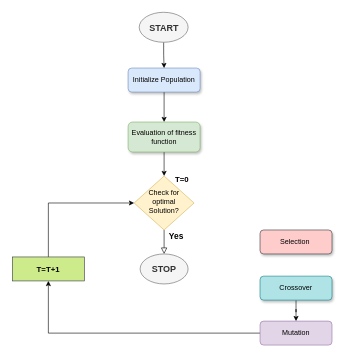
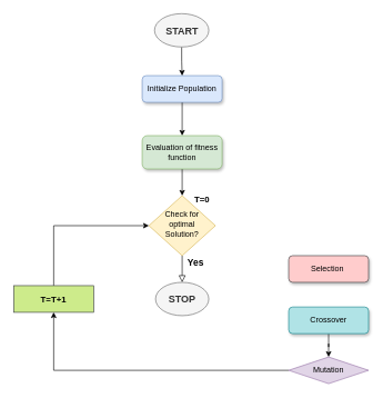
  <mxCell id="0" />
  <mxCell id="1" parent="0" />
  <mxCell id="2" value="" style="edgeStyle=orthogonalEdgeStyle;rounded=0;orthogonalLoop=1;jettySize=auto;html=1;" parent="1" source="3" target="8" edge="1"><mxGeometry relative="1" as="geometry" /></mxCell>
  <mxCell id="3" value="Initialize Population" style="rounded=1;whiteSpace=wrap;html=1;fontSize=12;glass=0;strokeWidth=1;shadow=1;fillColor=#dae8fc;strokeColor=#6c8ebf;" parent="1" vertex="1"><mxGeometry x="213" y="113" width="120" height="40" as="geometry" /></mxCell>
  <mxCell id="4" value="&lt;b&gt;&lt;font style=&quot;font-size: 14px&quot;&gt;Yes&lt;/font&gt;&lt;/b&gt;" style="rounded=0;html=1;jettySize=auto;orthogonalLoop=1;fontSize=11;endArrow=block;endFill=0;endSize=8;strokeWidth=1;shadow=0;labelBackgroundColor=none;edgeStyle=orthogonalEdgeStyle;" parent="1" source="5" edge="1"><mxGeometry x="-0.5" y="20" relative="1" as="geometry"><mxPoint as="offset" /><mxPoint x="273" y="423" as="targetPoint" /></mxGeometry></mxCell>
  <mxCell id="5" value="Check for optimal Solution?" style="rhombus;whiteSpace=wrap;html=1;shadow=0;fontFamily=Helvetica;fontSize=12;align=center;strokeWidth=1;spacing=6;spacingTop=-4;fillColor=#fff2cc;strokeColor=#d6b656;" parent="1" vertex="1"><mxGeometry x="223" y="293" width="100" height="90" as="geometry" /></mxCell>
  <mxCell id="6" value="Selection&amp;nbsp;" style="rounded=1;whiteSpace=wrap;html=1;fontSize=12;glass=0;strokeWidth=1;shadow=1;fillColor=#ffcccc;strokeColor=#36393d;" parent="1" vertex="1"><mxGeometry x="433" y="383" width="120" height="40" as="geometry" /></mxCell>
  <mxCell id="7" value="" style="edgeStyle=orthogonalEdgeStyle;rounded=0;orthogonalLoop=1;jettySize=auto;html=1;" parent="1" source="8" target="5" edge="1"><mxGeometry relative="1" as="geometry" /></mxCell>
  <mxCell id="8" value="Evaluation of fitness function" style="rounded=1;whiteSpace=wrap;html=1;shadow=1;fillColor=#d5e8d4;strokeColor=#82b366;" parent="1" vertex="1"><mxGeometry x="213" y="203" width="120" height="50" as="geometry" /></mxCell>
  <mxCell id="9" value="" style="edgeStyle=orthogonalEdgeStyle;rounded=0;orthogonalLoop=1;jettySize=auto;html=1;fontSize=14;" parent="1" source="10" target="12" edge="1"><mxGeometry relative="1" as="geometry" /></mxCell>
  <mxCell id="10" value="Crossover" style="rounded=1;whiteSpace=wrap;html=1;shadow=1;fillColor=#b0e3e6;strokeColor=#0e8088;" parent="1" vertex="1"><mxGeometry x="433" y="460" width="120" height="40" as="geometry" /></mxCell>
  <mxCell id="11" value="" style="edgeStyle=orthogonalEdgeStyle;rounded=0;orthogonalLoop=1;jettySize=auto;html=1;" parent="1" source="12" target="15" edge="1"><mxGeometry relative="1" as="geometry"><mxPoint x="103" y="443" as="targetPoint" /></mxGeometry></mxCell>
- <mxCell id="12" value="Mutation" style="rounded=1;whiteSpace=wrap;html=1;fillColor=#e1d5e7;strokeColor=#9673a6;" parent="1" vertex="1"><mxGeometry x="433" y="535" width="120" height="40" as="geometry" /></mxCell>
+ <mxCell id="12" value="Mutation" style="rhombus;whiteSpace=wrap;html=1;fillColor=#e1d5e7;strokeColor=#9673a6;" parent="1" vertex="1"><mxGeometry x="433" y="535" width="120" height="40" as="geometry" /></mxCell>
  <mxCell id="13" value="&lt;b&gt;&lt;font style=&quot;font-size: 15px;&quot;&gt;STOP&lt;/font&gt;&lt;/b&gt;" style="ellipse;whiteSpace=wrap;html=1;fillColor=#f5f5f5;fontColor=#333333;strokeColor=#666666;" parent="1" vertex="1"><mxGeometry x="233" y="423" width="80" height="50" as="geometry" /></mxCell>
  <mxCell id="14" style="edgeStyle=orthogonalEdgeStyle;rounded=0;orthogonalLoop=1;jettySize=auto;html=1;exitX=0.5;exitY=0;exitDx=0;exitDy=0;entryX=0;entryY=0.5;entryDx=0;entryDy=0;" parent="1" source="15" target="5" edge="1"><mxGeometry relative="1" as="geometry" /></mxCell>
  <mxCell id="15" value="&lt;b&gt;&lt;font style=&quot;font-size: 13px;&quot;&gt;T=T+1&lt;/font&gt;&lt;/b&gt;" style="rounded=0;whiteSpace=wrap;html=1;fillColor=#cdeb8b;strokeColor=#36393d;" parent="1" vertex="1"><mxGeometry x="20" y="428" width="120" height="40" as="geometry" /></mxCell>
  <mxCell id="16" value="&lt;b&gt;&lt;font style=&quot;font-size: 13px;&quot;&gt;T=0&lt;/font&gt;&lt;/b&gt;" style="text;html=1;strokeColor=none;fillColor=none;align=center;verticalAlign=middle;whiteSpace=wrap;rounded=0;" parent="1" vertex="1"><mxGeometry x="273" y="283" width="60" height="30" as="geometry" /></mxCell>
  <mxCell id="17" style="edgeStyle=orthogonalEdgeStyle;rounded=0;orthogonalLoop=1;jettySize=auto;html=1;exitX=0.5;exitY=1;exitDx=0;exitDy=0;entryX=0.5;entryY=0;entryDx=0;entryDy=0;" parent="1" source="18" target="3" edge="1"><mxGeometry relative="1" as="geometry" /></mxCell>
  <mxCell id="18" value="&lt;b&gt;&lt;font style=&quot;font-size: 15px;&quot;&gt;START&lt;/font&gt;&lt;/b&gt;" style="ellipse;whiteSpace=wrap;html=1;fillColor=#f5f5f5;fontColor=#333333;strokeColor=#666666;" parent="1" vertex="1"><mxGeometry x="231.5" y="20" width="81.5" height="50" as="geometry" /></mxCell>
